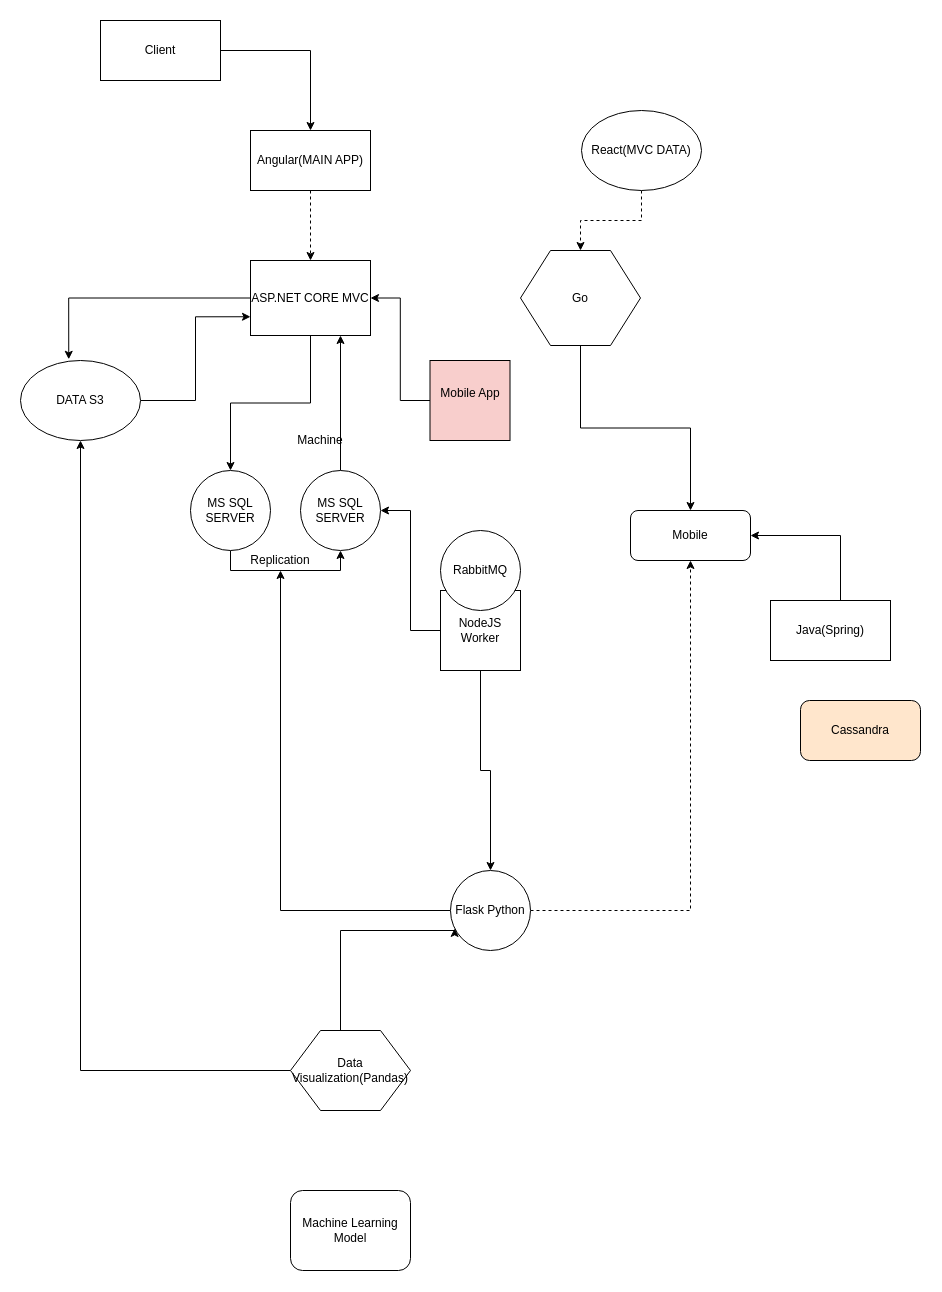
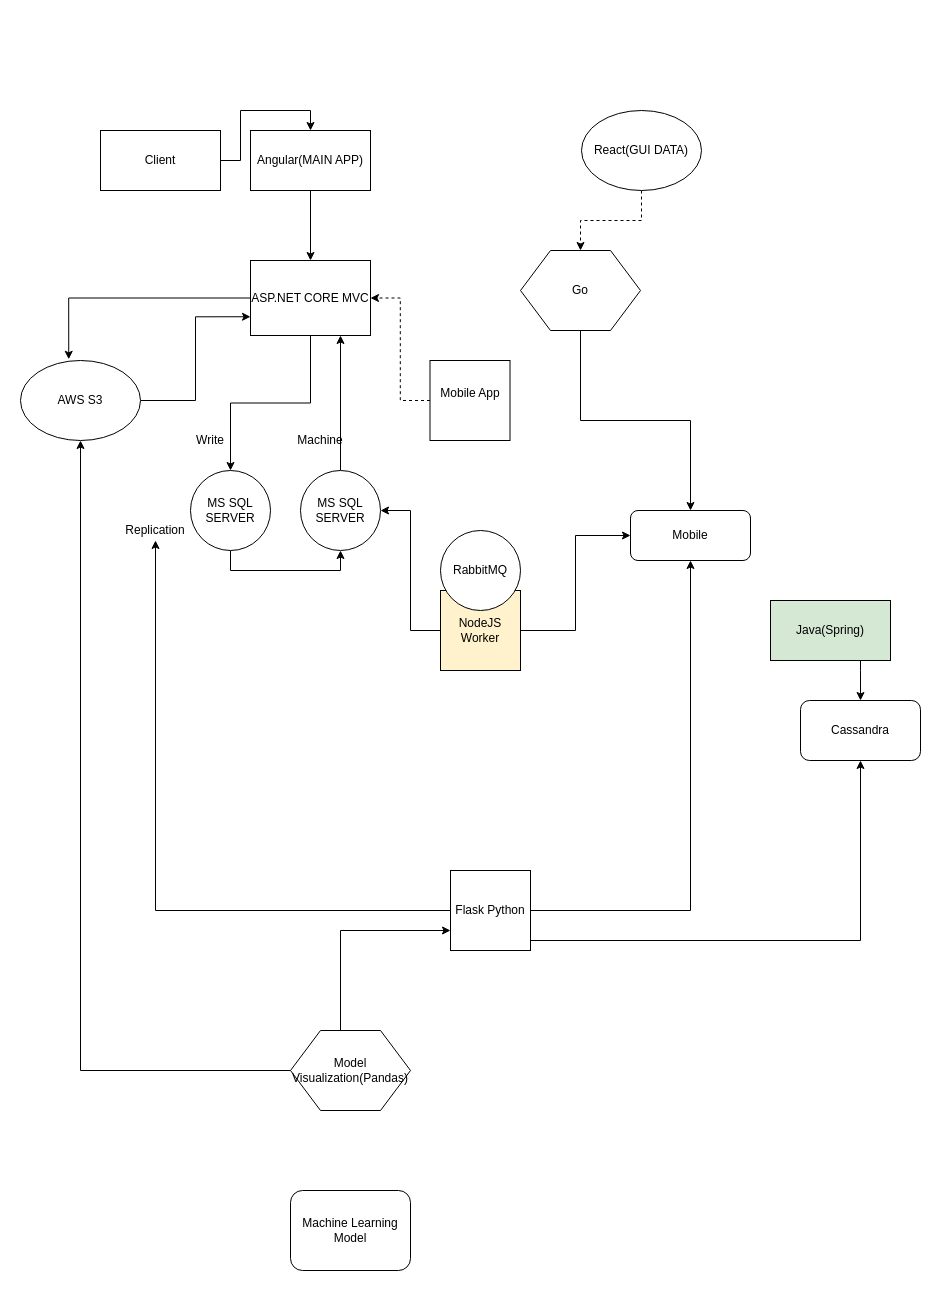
  <mxCell id="0" />
  <mxCell id="1" parent="0" />
  <mxCell id="2" style="edgeStyle=orthogonalEdgeStyle;rounded=0;orthogonalLoop=1;jettySize=auto;html=1;entryX=0.5;entryY=0;entryDx=0;entryDy=0;" parent="1" source="3" target="5" edge="1"><mxGeometry relative="1" as="geometry" /></mxCell>
- <mxCell id="3" value="Client" style="rounded=0;whiteSpace=wrap;html=1;" parent="1" vertex="1"><mxGeometry x="100" y="20" width="120" height="60" as="geometry" /></mxCell>
- <mxCell id="4" style="edgeStyle=orthogonalEdgeStyle;rounded=0;orthogonalLoop=1;jettySize=auto;html=1;dashed=1;" parent="1" source="5" target="8" edge="1"><mxGeometry relative="1" as="geometry" /></mxCell>
+ <mxCell id="3" value="Client" style="rounded=0;whiteSpace=wrap;html=1;" parent="1" vertex="1"><mxGeometry x="100" y="130" width="120" height="60" as="geometry" /></mxCell>
+ <mxCell id="4" style="edgeStyle=orthogonalEdgeStyle;rounded=0;orthogonalLoop=1;jettySize=auto;html=1;" parent="1" source="5" target="8" edge="1"><mxGeometry relative="1" as="geometry" /></mxCell>
  <mxCell id="5" value="Angular(MAIN APP)" style="rounded=0;whiteSpace=wrap;html=1;" parent="1" vertex="1"><mxGeometry x="250" y="130" width="120" height="60" as="geometry" /></mxCell>
  <mxCell id="6" style="edgeStyle=orthogonalEdgeStyle;rounded=0;orthogonalLoop=1;jettySize=auto;html=1;entryX=0.402;entryY=-0.015;entryDx=0;entryDy=0;entryPerimeter=0;" parent="1" source="8" target="24" edge="1"><mxGeometry relative="1" as="geometry" /></mxCell>
  <mxCell id="7" style="edgeStyle=orthogonalEdgeStyle;rounded=0;orthogonalLoop=1;jettySize=auto;html=1;entryX=0.5;entryY=0;entryDx=0;entryDy=0;" parent="1" source="8" target="10" edge="1"><mxGeometry relative="1" as="geometry" /></mxCell>
  <mxCell id="8" value="ASP.NET CORE MVC" style="rounded=0;whiteSpace=wrap;html=1;" parent="1" vertex="1"><mxGeometry x="250" y="260" width="120" height="75" as="geometry" /></mxCell>
  <mxCell id="9" style="edgeStyle=orthogonalEdgeStyle;rounded=0;orthogonalLoop=1;jettySize=auto;html=1;entryX=0.5;entryY=1;entryDx=0;entryDy=0;" parent="1" source="10" target="28" edge="1"><mxGeometry relative="1" as="geometry"><Array as="points"><mxPoint x="230" y="570" /><mxPoint x="340" y="570" /></Array></mxGeometry></mxCell>
  <mxCell id="10" value="MS SQL SERVER" style="ellipse;whiteSpace=wrap;html=1;aspect=fixed;" parent="1" vertex="1"><mxGeometry x="190" y="470" width="80" height="80" as="geometry" /></mxCell>
  <mxCell id="11" value="Mobile" style="rounded=1;whiteSpace=wrap;html=1;" parent="1" vertex="1"><mxGeometry x="630" y="510" width="120" height="50" as="geometry" /></mxCell>
  <mxCell id="12" style="edgeStyle=orthogonalEdgeStyle;rounded=0;orthogonalLoop=1;jettySize=auto;html=1;entryX=0.5;entryY=0;entryDx=0;entryDy=0;dashed=1;" parent="1" source="13" target="15" edge="1"><mxGeometry relative="1" as="geometry" /></mxCell>
- <mxCell id="13" value="React(MVC DATA)" style="ellipse;whiteSpace=wrap;html=1;" parent="1" vertex="1"><mxGeometry x="581" y="110" width="120" height="80" as="geometry" /></mxCell>
+ <mxCell id="13" value="React(GUI DATA)" style="ellipse;whiteSpace=wrap;html=1;" parent="1" vertex="1"><mxGeometry x="581" y="110" width="120" height="80" as="geometry" /></mxCell>
  <mxCell id="14" style="edgeStyle=orthogonalEdgeStyle;rounded=0;orthogonalLoop=1;jettySize=auto;html=1;" parent="1" source="15" target="11" edge="1"><mxGeometry relative="1" as="geometry" /></mxCell>
- <mxCell id="15" value="Go" style="shape=hexagon;perimeter=hexagonPerimeter2;whiteSpace=wrap;html=1;" parent="1" vertex="1"><mxGeometry x="520" y="250" width="120" height="95" as="geometry" /></mxCell>
+ <mxCell id="15" value="Go" style="shape=hexagon;perimeter=hexagonPerimeter2;whiteSpace=wrap;html=1;" parent="1" vertex="1"><mxGeometry x="520" y="250" width="120" height="80" as="geometry" /></mxCell>
  <mxCell id="16" style="edgeStyle=orthogonalEdgeStyle;rounded=0;orthogonalLoop=1;jettySize=auto;html=1;entryX=1;entryY=0.5;entryDx=0;entryDy=0;" parent="1" source="18" target="28" edge="1"><mxGeometry relative="1" as="geometry" /></mxCell>
- <mxCell id="17" style="edgeStyle=orthogonalEdgeStyle;rounded=0;orthogonalLoop=1;jettySize=auto;html=1;" parent="1" source="18" target="22" edge="1"><mxGeometry relative="1" as="geometry"><mxPoint x="580" y="580" as="targetPoint" /></mxGeometry></mxCell>
- <mxCell id="18" value="NodeJS Worker" style="whiteSpace=wrap;html=1;aspect=fixed;" parent="1" vertex="1"><mxGeometry x="440" y="590" width="80" height="80" as="geometry" /></mxCell>
+ <mxCell id="17" style="edgeStyle=orthogonalEdgeStyle;rounded=0;orthogonalLoop=1;jettySize=auto;html=1;entryX=0;entryY=0.5;entryDx=0;entryDy=0;" parent="1" source="18" target="11" edge="1"><mxGeometry relative="1" as="geometry"><mxPoint x="580" y="580" as="targetPoint" /></mxGeometry></mxCell>
+ <mxCell id="18" value="NodeJS Worker" style="whiteSpace=wrap;html=1;aspect=fixed;fillColor=#fff2cc;" parent="1" vertex="1"><mxGeometry x="440" y="590" width="80" height="80" as="geometry" /></mxCell>
  <mxCell id="19" style="edgeStyle=orthogonalEdgeStyle;rounded=0;orthogonalLoop=1;jettySize=auto;html=1;entryX=0.5;entryY=1;entryDx=0;entryDy=0;" parent="1" source="22" target="31" edge="1"><mxGeometry relative="1" as="geometry" /></mxCell>
- <mxCell id="20" style="edgeStyle=orthogonalEdgeStyle;rounded=0;orthogonalLoop=1;jettySize=auto;html=1;entryX=0.5;entryY=1;entryDx=0;entryDy=0;dashed=1;" parent="1" source="22" target="11" edge="1"><mxGeometry relative="1" as="geometry" /></mxCell>
- <mxCell id="22" value="Flask Python" style="ellipse;whiteSpace=wrap;html=1;aspect=fixed;" parent="1" vertex="1"><mxGeometry x="450" y="870" width="80" height="80" as="geometry" /></mxCell>
+ <mxCell id="20" style="edgeStyle=orthogonalEdgeStyle;rounded=0;orthogonalLoop=1;jettySize=auto;html=1;entryX=0.5;entryY=1;entryDx=0;entryDy=0;" parent="1" source="22" target="11" edge="1"><mxGeometry relative="1" as="geometry" /></mxCell>
+ <mxCell id="21" style="edgeStyle=orthogonalEdgeStyle;rounded=0;orthogonalLoop=1;jettySize=auto;html=1;entryX=0.5;entryY=1;entryDx=0;entryDy=0;" edge="1" parent="1" source="22" target="33"><mxGeometry relative="1" as="geometry"><Array as="points"><mxPoint x="860" y="940" /></Array></mxGeometry></mxCell>
+ <mxCell id="22" value="Flask Python" style="whiteSpace=wrap;html=1;aspect=fixed;" parent="1" vertex="1"><mxGeometry x="450" y="870" width="80" height="80" as="geometry" /></mxCell>
  <mxCell id="23" style="edgeStyle=orthogonalEdgeStyle;rounded=0;orthogonalLoop=1;jettySize=auto;html=1;entryX=0;entryY=0.75;entryDx=0;entryDy=0;" parent="1" source="24" target="8" edge="1"><mxGeometry relative="1" as="geometry" /></mxCell>
- <mxCell id="24" value="DATA S3" style="ellipse;whiteSpace=wrap;html=1;" parent="1" vertex="1"><mxGeometry x="20" y="360" width="120" height="80" as="geometry" /></mxCell>
- <mxCell id="25" style="edgeStyle=orthogonalEdgeStyle;rounded=0;orthogonalLoop=1;jettySize=auto;html=1;entryX=1;entryY=0.5;entryDx=0;entryDy=0;" parent="1" source="26" target="8" edge="1"><mxGeometry relative="1" as="geometry" /></mxCell>
- <mxCell id="26" value="Mobile App&lt;br&gt;&lt;br&gt;" style="whiteSpace=wrap;html=1;aspect=fixed;fillColor=#f8cecc;" parent="1" vertex="1"><mxGeometry x="429.5" y="360" width="80" height="80" as="geometry" /></mxCell>
+ <mxCell id="24" value="AWS S3" style="ellipse;whiteSpace=wrap;html=1;" parent="1" vertex="1"><mxGeometry x="20" y="360" width="120" height="80" as="geometry" /></mxCell>
+ <mxCell id="25" style="edgeStyle=orthogonalEdgeStyle;rounded=0;orthogonalLoop=1;jettySize=auto;html=1;entryX=1;entryY=0.5;entryDx=0;entryDy=0;dashed=1;" parent="1" source="26" target="8" edge="1"><mxGeometry relative="1" as="geometry" /></mxCell>
+ <mxCell id="26" value="Mobile App&lt;br&gt;&lt;br&gt;" style="whiteSpace=wrap;html=1;aspect=fixed;" parent="1" vertex="1"><mxGeometry x="429.5" y="360" width="80" height="80" as="geometry" /></mxCell>
  <mxCell id="27" style="edgeStyle=orthogonalEdgeStyle;rounded=0;orthogonalLoop=1;jettySize=auto;html=1;entryX=0.75;entryY=1;entryDx=0;entryDy=0;" parent="1" source="28" target="8" edge="1"><mxGeometry relative="1" as="geometry" /></mxCell>
  <mxCell id="28" value="MS SQL SERVER" style="ellipse;whiteSpace=wrap;html=1;aspect=fixed;" parent="1" vertex="1"><mxGeometry x="300" y="470" width="80" height="80" as="geometry" /></mxCell>
+ <mxCell id="29" value="Write" style="text;html=1;strokeColor=none;fillColor=none;align=center;verticalAlign=middle;whiteSpace=wrap;rounded=0;" parent="1" vertex="1"><mxGeometry x="190" y="420" width="40" height="40" as="geometry" /></mxCell>
  <mxCell id="30" value="Machine" style="text;html=1;strokeColor=none;fillColor=none;align=center;verticalAlign=middle;whiteSpace=wrap;rounded=0;" parent="1" vertex="1"><mxGeometry x="300" y="420" width="40" height="40" as="geometry" /></mxCell>
- <mxCell id="31" value="Replication" style="text;html=1;strokeColor=none;fillColor=none;align=center;verticalAlign=middle;whiteSpace=wrap;rounded=0;" parent="1" vertex="1"><mxGeometry x="260" y="550" width="40" height="20" as="geometry" /></mxCell>
+ <mxCell id="31" value="Replication" style="text;html=1;strokeColor=none;fillColor=none;align=center;verticalAlign=middle;whiteSpace=wrap;rounded=0;" parent="1" vertex="1"><mxGeometry x="135" y="520" width="40" height="20" as="geometry" /></mxCell>
  <mxCell id="32" value="RabbitMQ" style="ellipse;whiteSpace=wrap;html=1;aspect=fixed;" parent="1" vertex="1"><mxGeometry x="440" y="530" width="80" height="80" as="geometry" /></mxCell>
- <mxCell id="33" value="Cassandra" style="rounded=1;whiteSpace=wrap;html=1;fillColor=#ffe6cc;" vertex="1" parent="1"><mxGeometry x="800" y="700" width="120" height="60" as="geometry" /></mxCell>
- <mxCell id="34" style="edgeStyle=orthogonalEdgeStyle;rounded=0;orthogonalLoop=1;jettySize=auto;html=1;entryX=1;entryY=0.5;entryDx=0;entryDy=0;" edge="1" parent="1" source="36" target="11"><mxGeometry relative="1" as="geometry"><Array as="points"><mxPoint x="840" y="535" /></Array></mxGeometry></mxCell>
- <mxCell id="36" value="Java(Spring)" style="rounded=0;whiteSpace=wrap;html=1;" vertex="1" parent="1"><mxGeometry x="770" y="600" width="120" height="60" as="geometry" /></mxCell>
+ <mxCell id="33" value="Cassandra" style="rounded=1;whiteSpace=wrap;html=1;" vertex="1" parent="1"><mxGeometry x="800" y="700" width="120" height="60" as="geometry" /></mxCell>
+ <mxCell id="35" style="edgeStyle=orthogonalEdgeStyle;rounded=0;orthogonalLoop=1;jettySize=auto;html=1;" edge="1" parent="1" source="36" target="33"><mxGeometry relative="1" as="geometry"><Array as="points"><mxPoint x="860" y="670" /><mxPoint x="860" y="670" /></Array></mxGeometry></mxCell>
+ <mxCell id="36" value="Java(Spring)" style="rounded=0;whiteSpace=wrap;html=1;fillColor=#d5e8d4;" vertex="1" parent="1"><mxGeometry x="770" y="600" width="120" height="60" as="geometry" /></mxCell>
  <mxCell id="37" style="edgeStyle=orthogonalEdgeStyle;rounded=0;orthogonalLoop=1;jettySize=auto;html=1;entryX=0;entryY=0.75;entryDx=0;entryDy=0;" edge="1" parent="1" source="39" target="22"><mxGeometry relative="1" as="geometry"><Array as="points"><mxPoint x="340" y="930" /></Array></mxGeometry></mxCell>
  <mxCell id="38" style="edgeStyle=orthogonalEdgeStyle;rounded=0;orthogonalLoop=1;jettySize=auto;html=1;" edge="1" parent="1" source="39" target="24"><mxGeometry relative="1" as="geometry" /></mxCell>
- <mxCell id="39" value="Data Visualization(Pandas)" style="shape=hexagon;perimeter=hexagonPerimeter2;whiteSpace=wrap;html=1;" vertex="1" parent="1"><mxGeometry x="290" y="1030" width="120" height="80" as="geometry" /></mxCell>
+ <mxCell id="39" value="Model Visualization(Pandas)" style="shape=hexagon;perimeter=hexagonPerimeter2;whiteSpace=wrap;html=1;" vertex="1" parent="1"><mxGeometry x="290" y="1030" width="120" height="80" as="geometry" /></mxCell>
  <mxCell id="40" value="Machine Learning Model" style="whiteSpace=wrap;html=1;rounded=1;" vertex="1" parent="1"><mxGeometry x="290" y="1190" width="120" height="80" as="geometry" /></mxCell>
